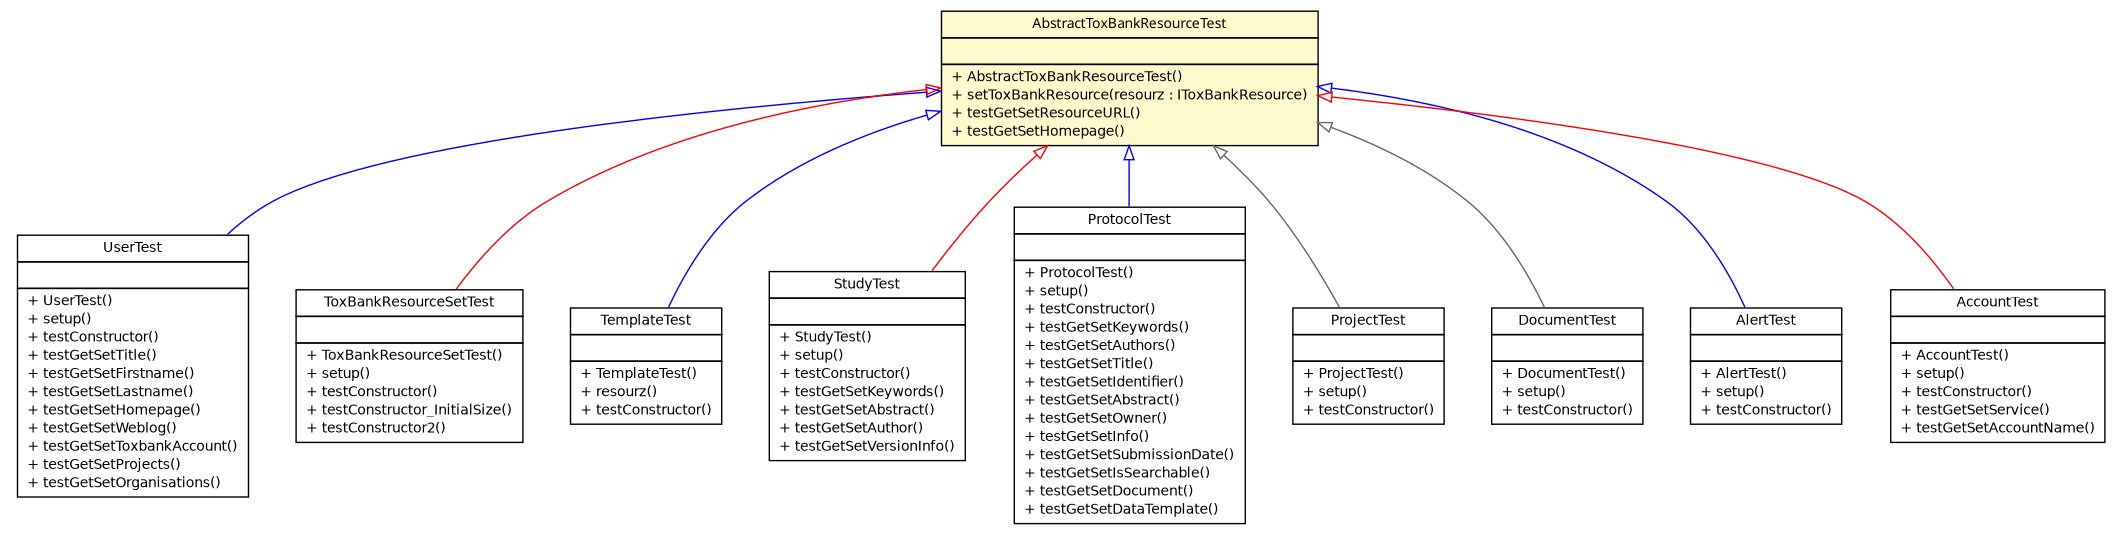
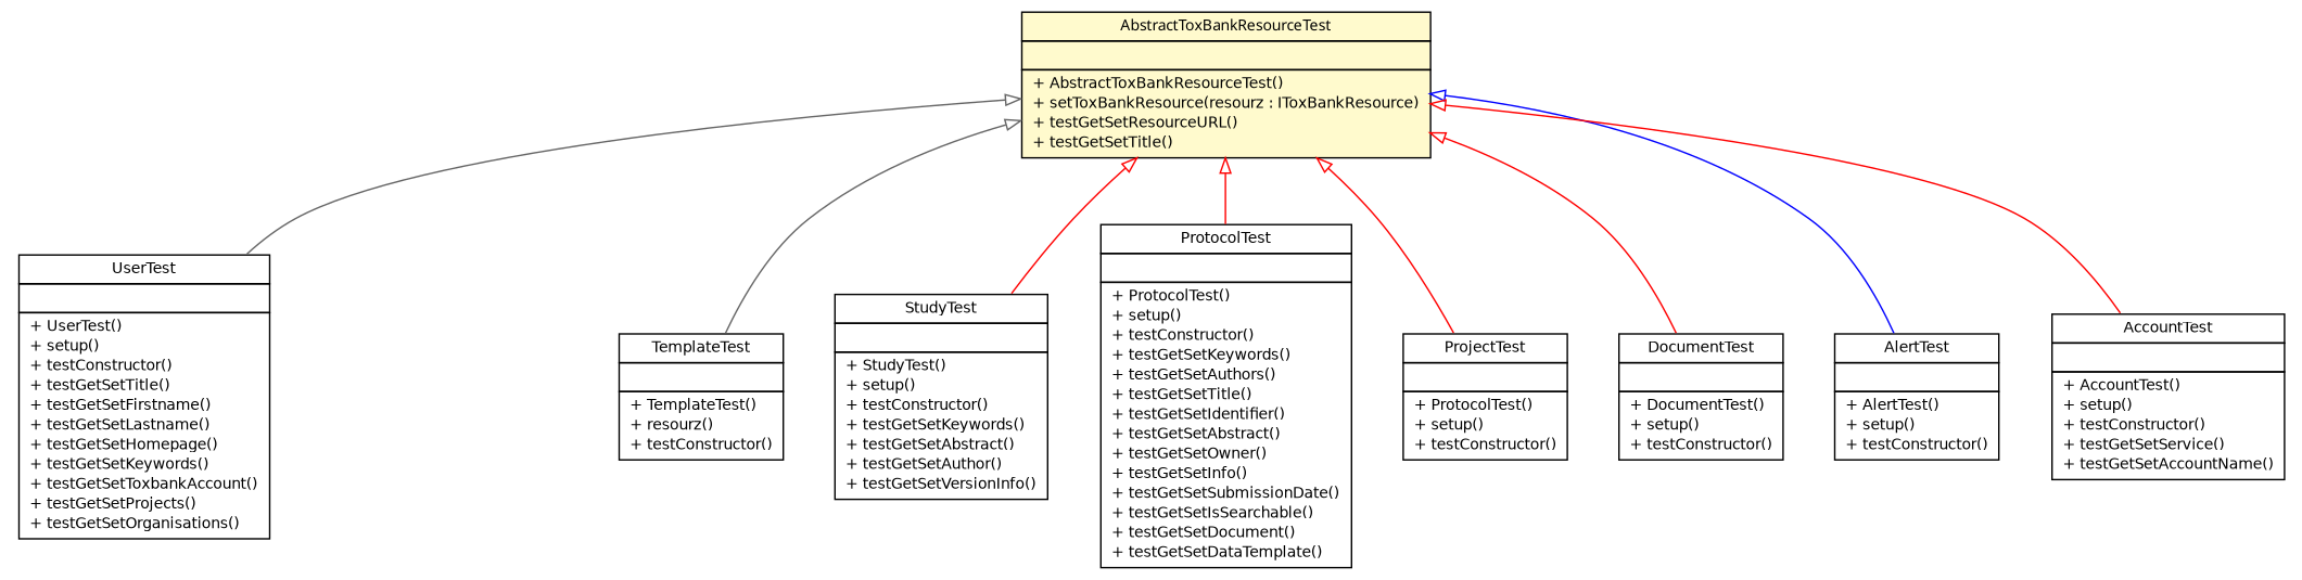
  digraph {
    fontname="DejaVu Sans"
    node [fontcolor=black fontname="DejaVu Sans" fontsize=10.0 shape=plaintext]
    edge [arrowtail=empty color=red dir=back fontname="DejaVu Sans" fontsize=10 headport=p labelfontname=arial labelfontsize=10 tailport=p]
-   n1 [label=<<table border="0" cellborder="1" cellspacing="0" cellpadding="2" port="p" href="./UserTest.html"> 		<tr><td><table border="0" cellspacing="0" cellpadding="1"> 			<tr><td> UserTest </td></tr> 		</table></td></tr> 		<tr><td><table border="0" cellspacing="0" cellpadding="1"> 			<tr><td align="left">  </td></tr> 		</table></td></tr> 		<tr><td><table border="0" cellspacing="0" cellpadding="1"> 			<tr><td align="left"> + UserTest() </td></tr> 			<tr><td align="left"> + setup() </td></tr> 			<tr><td align="left"> + testConstructor() </td></tr> 			<tr><td align="left"> + testGetSetTitle() </td></tr> 			<tr><td align="left"> + testGetSetFirstname() </td></tr> 			<tr><td align="left"> + testGetSetLastname() </td></tr> 			<tr><td align="left"> + testGetSetHomepage() </td></tr> 			<tr><td align="left"> + testGetSetWeblog() </td></tr> 			<tr><td align="left"> + testGetSetToxbankAccount() </td></tr> 			<tr><td align="left"> + testGetSetProjects() </td></tr> 			<tr><td align="left"> + testGetSetOrganisations() </td></tr> 		</table></td></tr> 		</table>>]
-   n2 [label=<<table border="0" cellborder="1" cellspacing="0" cellpadding="2" port="p" href="./ToxBankResourceSetTest.html"> 		<tr><td><table border="0" cellspacing="0" cellpadding="1"> 			<tr><td> ToxBankResourceSetTest </td></tr> 		</table></td></tr> 		<tr><td><table border="0" cellspacing="0" cellpadding="1"> 			<tr><td align="left">  </td></tr> 		</table></td></tr> 		<tr><td><table border="0" cellspacing="0" cellpadding="1"> 			<tr><td align="left"> + ToxBankResourceSetTest() </td></tr> 			<tr><td align="left"> + setup() </td></tr> 			<tr><td align="left"> + testConstructor() </td></tr> 			<tr><td align="left"> + testConstructor_InitialSize() </td></tr> 			<tr><td align="left"> + testConstructor2() </td></tr> 		</table></td></tr> 		</table>>]
+   n1 [label=<<table border="0" cellborder="1" cellspacing="0" cellpadding="2" port="p" href="./UserTest.html"> 		<tr><td><table border="0" cellspacing="0" cellpadding="1"> 			<tr><td> UserTest </td></tr> 		</table></td></tr> 		<tr><td><table border="0" cellspacing="0" cellpadding="1"> 			<tr><td align="left">  </td></tr> 		</table></td></tr> 		<tr><td><table border="0" cellspacing="0" cellpadding="1"> 			<tr><td align="left"> + UserTest() </td></tr> 			<tr><td align="left"> + setup() </td></tr> 			<tr><td align="left"> + testConstructor() </td></tr> 			<tr><td align="left"> + testGetSetTitle() </td></tr> 			<tr><td align="left"> + testGetSetFirstname() </td></tr> 			<tr><td align="left"> + testGetSetLastname() </td></tr> 			<tr><td align="left"> + testGetSetHomepage() </td></tr> 			<tr><td align="left"> + testGetSetKeywords() </td></tr> 			<tr><td align="left"> + testGetSetToxbankAccount() </td></tr> 			<tr><td align="left"> + testGetSetProjects() </td></tr> 			<tr><td align="left"> + testGetSetOrganisations() </td></tr> 		</table></td></tr> 		</table>>]
    n3 [label=<<table border="0" cellborder="1" cellspacing="0" cellpadding="2" port="p" href="./TemplateTest.html"> 		<tr><td><table border="0" cellspacing="0" cellpadding="1"> 			<tr><td> TemplateTest </td></tr> 		</table></td></tr> 		<tr><td><table border="0" cellspacing="0" cellpadding="1"> 			<tr><td align="left">  </td></tr> 		</table></td></tr> 		<tr><td><table border="0" cellspacing="0" cellpadding="1"> 			<tr><td align="left"> + TemplateTest() </td></tr> 			<tr><td align="left"> + resourz() </td></tr> 			<tr><td align="left"> + testConstructor() </td></tr> 		</table></td></tr> 		</table>>]
    n4 [label=<<table border="0" cellborder="1" cellspacing="0" cellpadding="2" port="p" href="./StudyTest.html"> 		<tr><td><table border="0" cellspacing="0" cellpadding="1"> 			<tr><td> StudyTest </td></tr> 		</table></td></tr> 		<tr><td><table border="0" cellspacing="0" cellpadding="1"> 			<tr><td align="left">  </td></tr> 		</table></td></tr> 		<tr><td><table border="0" cellspacing="0" cellpadding="1"> 			<tr><td align="left"> + StudyTest() </td></tr> 			<tr><td align="left"> + setup() </td></tr> 			<tr><td align="left"> + testConstructor() </td></tr> 			<tr><td align="left"> + testGetSetKeywords() </td></tr> 			<tr><td align="left"> + testGetSetAbstract() </td></tr> 			<tr><td align="left"> + testGetSetAuthor() </td></tr> 			<tr><td align="left"> + testGetSetVersionInfo() </td></tr> 		</table></td></tr> 		</table>>]
    n5 [label=<<table border="0" cellborder="1" cellspacing="0" cellpadding="2" port="p" href="./ProtocolTest.html"> 		<tr><td><table border="0" cellspacing="0" cellpadding="1"> 			<tr><td> ProtocolTest </td></tr> 		</table></td></tr> 		<tr><td><table border="0" cellspacing="0" cellpadding="1"> 			<tr><td align="left">  </td></tr> 		</table></td></tr> 		<tr><td><table border="0" cellspacing="0" cellpadding="1"> 			<tr><td align="left"> + ProtocolTest() </td></tr> 			<tr><td align="left"> + setup() </td></tr> 			<tr><td align="left"> + testConstructor() </td></tr> 			<tr><td align="left"> + testGetSetKeywords() </td></tr> 			<tr><td align="left"> + testGetSetAuthors() </td></tr> 			<tr><td align="left"> + testGetSetTitle() </td></tr> 			<tr><td align="left"> + testGetSetIdentifier() </td></tr> 			<tr><td align="left"> + testGetSetAbstract() </td></tr> 			<tr><td align="left"> + testGetSetOwner() </td></tr> 			<tr><td align="left"> + testGetSetInfo() </td></tr> 			<tr><td align="left"> + testGetSetSubmissionDate() </td></tr> 			<tr><td align="left"> + testGetSetIsSearchable() </td></tr> 			<tr><td align="left"> + testGetSetDocument() </td></tr> 			<tr><td align="left"> + testGetSetDataTemplate() </td></tr> 		</table></td></tr> 		</table>>]
-   n6 [label=<<table border="0" cellborder="1" cellspacing="0" cellpadding="2" port="p" href="./ProjectTest.html"> 		<tr><td><table border="0" cellspacing="0" cellpadding="1"> 			<tr><td> ProjectTest </td></tr> 		</table></td></tr> 		<tr><td><table border="0" cellspacing="0" cellpadding="1"> 			<tr><td align="left">  </td></tr> 		</table></td></tr> 		<tr><td><table border="0" cellspacing="0" cellpadding="1"> 			<tr><td align="left"> + ProjectTest() </td></tr> 			<tr><td align="left"> + setup() </td></tr> 			<tr><td align="left"> + testConstructor() </td></tr> 		</table></td></tr> 		</table>>]
+   n6 [label=<<table border="0" cellborder="1" cellspacing="0" cellpadding="2" port="p" href="./ProjectTest.html"> 		<tr><td><table border="0" cellspacing="0" cellpadding="1"> 			<tr><td> ProjectTest </td></tr> 		</table></td></tr> 		<tr><td><table border="0" cellspacing="0" cellpadding="1"> 			<tr><td align="left">  </td></tr> 		</table></td></tr> 		<tr><td><table border="0" cellspacing="0" cellpadding="1"> 			<tr><td align="left"> + ProtocolTest() </td></tr> 			<tr><td align="left"> + setup() </td></tr> 			<tr><td align="left"> + testConstructor() </td></tr> 		</table></td></tr> 		</table>>]
    n7 [label=<<table border="0" cellborder="1" cellspacing="0" cellpadding="2" port="p" href="./DocumentTest.html"> 		<tr><td><table border="0" cellspacing="0" cellpadding="1"> 			<tr><td> DocumentTest </td></tr> 		</table></td></tr> 		<tr><td><table border="0" cellspacing="0" cellpadding="1"> 			<tr><td align="left">  </td></tr> 		</table></td></tr> 		<tr><td><table border="0" cellspacing="0" cellpadding="1"> 			<tr><td align="left"> + DocumentTest() </td></tr> 			<tr><td align="left"> + setup() </td></tr> 			<tr><td align="left"> + testConstructor() </td></tr> 		</table></td></tr> 		</table>>]
    n8 [label=<<table border="0" cellborder="1" cellspacing="0" cellpadding="2" port="p" href="./AlertTest.html"> 		<tr><td><table border="0" cellspacing="0" cellpadding="1"> 			<tr><td> AlertTest </td></tr> 		</table></td></tr> 		<tr><td><table border="0" cellspacing="0" cellpadding="1"> 			<tr><td align="left">  </td></tr> 		</table></td></tr> 		<tr><td><table border="0" cellspacing="0" cellpadding="1"> 			<tr><td align="left"> + AlertTest() </td></tr> 			<tr><td align="left"> + setup() </td></tr> 			<tr><td align="left"> + testConstructor() </td></tr> 		</table></td></tr> 		</table>>]
    n9 [label=<<table border="0" cellborder="1" cellspacing="0" cellpadding="2" port="p" href="./AccountTest.html"> 		<tr><td><table border="0" cellspacing="0" cellpadding="1"> 			<tr><td> AccountTest </td></tr> 		</table></td></tr> 		<tr><td><table border="0" cellspacing="0" cellpadding="1"> 			<tr><td align="left">  </td></tr> 		</table></td></tr> 		<tr><td><table border="0" cellspacing="0" cellpadding="1"> 			<tr><td align="left"> + AccountTest() </td></tr> 			<tr><td align="left"> + setup() </td></tr> 			<tr><td align="left"> + testConstructor() </td></tr> 			<tr><td align="left"> + testGetSetService() </td></tr> 			<tr><td align="left"> + testGetSetAccountName() </td></tr> 		</table></td></tr> 		</table>>]
-   n10 [label=<<table border="0" cellborder="1" cellspacing="0" cellpadding="2" port="p" bgcolor="lemonChiffon" href="./AbstractToxBankResourceTest.html"> 		<tr><td><table border="0" cellspacing="0" cellpadding="1"> 			<tr><td><font face="ariali"> AbstractToxBankResourceTest </font></td></tr> 		</table></td></tr> 		<tr><td><table border="0" cellspacing="0" cellpadding="1"> 			<tr><td align="left">  </td></tr> 		</table></td></tr> 		<tr><td><table border="0" cellspacing="0" cellpadding="1"> 			<tr><td align="left"> + AbstractToxBankResourceTest() </td></tr> 			<tr><td align="left"> + setToxBankResource(resourz : IToxBankResource) </td></tr> 			<tr><td align="left"> + testGetSetResourceURL() </td></tr> 			<tr><td align="left"> + testGetSetHomepage() </td></tr> 		</table></td></tr> 		</table>>]
-   n10 -> n1 [color=blue]
-   n10 -> n2
-   n10 -> n3 [color=blue]
+   n10 [label=<<table border="0" cellborder="1" cellspacing="0" cellpadding="2" port="p" bgcolor="lemonChiffon" href="./AbstractToxBankResourceTest.html"> 		<tr><td><table border="0" cellspacing="0" cellpadding="1"> 			<tr><td><font face="ariali"> AbstractToxBankResourceTest </font></td></tr> 		</table></td></tr> 		<tr><td><table border="0" cellspacing="0" cellpadding="1"> 			<tr><td align="left">  </td></tr> 		</table></td></tr> 		<tr><td><table border="0" cellspacing="0" cellpadding="1"> 			<tr><td align="left"> + AbstractToxBankResourceTest() </td></tr> 			<tr><td align="left"> + setToxBankResource(resourz : IToxBankResource) </td></tr> 			<tr><td align="left"> + testGetSetResourceURL() </td></tr> 			<tr><td align="left"> + testGetSetTitle() </td></tr> 		</table></td></tr> 		</table>>]
+   n10 -> n1 [color=gray40]
+   n10 -> n3 [color=gray40]
    n10 -> n4
-   n10 -> n5 [color=blue]
-   n10 -> n6 [color=gray40]
-   n10 -> n7 [color=gray40]
+   n10 -> n5
+   n10 -> n6
+   n10 -> n7
    n10 -> n8 [color=blue]
    n10 -> n9
  }
